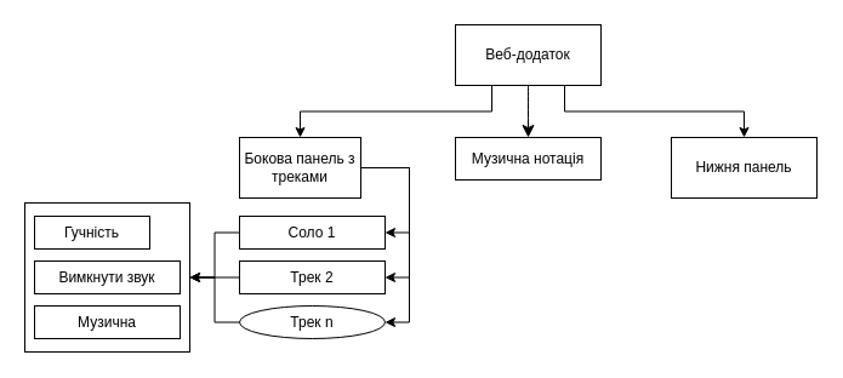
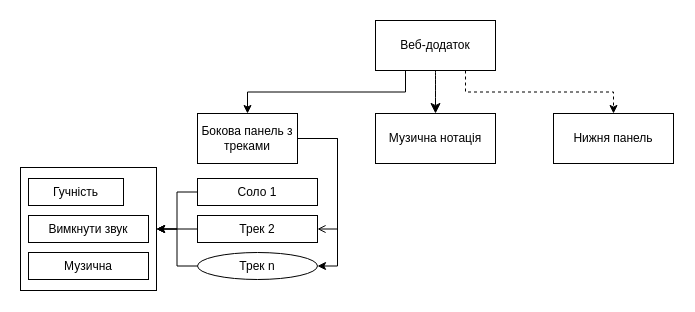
  <mxCell id="0" />
  <mxCell id="1" parent="0" />
  <mxCell id="2" value="" style="rounded=0;whiteSpace=wrap;html=1;" vertex="1" parent="1"><mxGeometry x="20" y="167" width="136" height="123" as="geometry" /></mxCell>
  <mxCell id="3" style="edgeStyle=none;curved=1;rounded=0;orthogonalLoop=1;jettySize=auto;html=1;entryX=0.5;entryY=0;entryDx=0;entryDy=0;fontSize=12;startSize=8;endSize=8;" parent="1" source="6" target="7" edge="1"><mxGeometry relative="1" as="geometry" /></mxCell>
  <mxCell id="4" style="edgeStyle=orthogonalEdgeStyle;rounded=0;orthogonalLoop=1;jettySize=auto;html=1;exitX=0.25;exitY=1;exitDx=0;exitDy=0;entryX=0.5;entryY=0;entryDx=0;entryDy=0;" edge="1" parent="1" source="6" target="11"><mxGeometry relative="1" as="geometry" /></mxCell>
- <mxCell id="5" style="edgeStyle=orthogonalEdgeStyle;rounded=0;orthogonalLoop=1;jettySize=auto;html=1;exitX=0.75;exitY=1;exitDx=0;exitDy=0;entryX=0.5;entryY=0;entryDx=0;entryDy=0;" edge="1" parent="1" source="6" target="12"><mxGeometry relative="1" as="geometry" /></mxCell>
+ <mxCell id="5" style="edgeStyle=orthogonalEdgeStyle;rounded=0;orthogonalLoop=1;jettySize=auto;html=1;exitX=0.75;exitY=1;exitDx=0;exitDy=0;entryX=0.5;entryY=0;entryDx=0;entryDy=0;dashed=1;" edge="1" parent="1" source="6" target="12"><mxGeometry relative="1" as="geometry" /></mxCell>
  <mxCell id="6" value="Веб-додаток" style="rounded=0;whiteSpace=wrap;html=1;" parent="1" vertex="1"><mxGeometry x="375" y="20" width="120" height="50" as="geometry" /></mxCell>
- <mxCell id="7" value="Музична нотація" style="rounded=0;whiteSpace=wrap;html=1;" parent="1" vertex="1"><mxGeometry x="375" y="113" width="120" height="35" as="geometry" /></mxCell>
- <mxCell id="8" style="edgeStyle=orthogonalEdgeStyle;rounded=0;orthogonalLoop=1;jettySize=auto;html=1;exitX=1;exitY=0.5;exitDx=0;exitDy=0;entryX=1;entryY=0.5;entryDx=0;entryDy=0;" edge="1" parent="1" source="11" target="14"><mxGeometry relative="1" as="geometry" /></mxCell>
- <mxCell id="9" style="edgeStyle=orthogonalEdgeStyle;rounded=0;orthogonalLoop=1;jettySize=auto;html=1;exitX=1;exitY=0.5;exitDx=0;exitDy=0;entryX=1;entryY=0.5;entryDx=0;entryDy=0;" edge="1" parent="1" source="11" target="16"><mxGeometry relative="1" as="geometry" /></mxCell>
+ <mxCell id="7" value="Музична нотація" style="rounded=0;whiteSpace=wrap;html=1;" parent="1" vertex="1"><mxGeometry x="375" y="113" width="120" height="50" as="geometry" /></mxCell>
+ <mxCell id="9" style="edgeStyle=orthogonalEdgeStyle;rounded=0;orthogonalLoop=1;jettySize=auto;html=1;exitX=1;exitY=0.5;exitDx=0;exitDy=0;entryX=1;entryY=0.5;entryDx=0;entryDy=0;endArrow=open;" edge="1" parent="1" source="11" target="16"><mxGeometry relative="1" as="geometry" /></mxCell>
  <mxCell id="10" style="edgeStyle=orthogonalEdgeStyle;rounded=0;orthogonalLoop=1;jettySize=auto;html=1;exitX=1;exitY=0.5;exitDx=0;exitDy=0;entryX=1;entryY=0.5;entryDx=0;entryDy=0;" edge="1" parent="1" source="11" target="18"><mxGeometry relative="1" as="geometry" /></mxCell>
  <mxCell id="11" value="Бокова панель з треками" style="rounded=0;whiteSpace=wrap;html=1;" parent="1" vertex="1"><mxGeometry x="197" y="113" width="100" height="50" as="geometry" /></mxCell>
  <mxCell id="12" value="&lt;div&gt;Нижня панель&lt;/div&gt;" style="rounded=0;whiteSpace=wrap;html=1;" parent="1" vertex="1"><mxGeometry x="553" y="113" width="120" height="50" as="geometry" /></mxCell>
  <mxCell id="13" style="edgeStyle=orthogonalEdgeStyle;rounded=0;orthogonalLoop=1;jettySize=auto;html=1;entryX=1;entryY=0.5;entryDx=0;entryDy=0;" edge="1" parent="1" source="14" target="2"><mxGeometry relative="1" as="geometry" /></mxCell>
  <mxCell id="14" value="Соло 1" style="rounded=0;whiteSpace=wrap;html=1;" parent="1" vertex="1"><mxGeometry x="197" y="178" width="120" height="27" as="geometry" /></mxCell>
  <mxCell id="15" style="edgeStyle=orthogonalEdgeStyle;rounded=0;orthogonalLoop=1;jettySize=auto;html=1;entryX=1;entryY=0.5;entryDx=0;entryDy=0;" edge="1" parent="1" source="16" target="2"><mxGeometry relative="1" as="geometry" /></mxCell>
  <mxCell id="16" value="Трек 2" style="rounded=0;whiteSpace=wrap;html=1;" vertex="1" parent="1"><mxGeometry x="197" y="215" width="120" height="27" as="geometry" /></mxCell>
  <mxCell id="17" style="edgeStyle=orthogonalEdgeStyle;rounded=0;orthogonalLoop=1;jettySize=auto;html=1;entryX=1;entryY=0.5;entryDx=0;entryDy=0;" edge="1" parent="1" source="18" target="2"><mxGeometry relative="1" as="geometry" /></mxCell>
  <mxCell id="18" value="Трек n" style="ellipse;whiteSpace=wrap;html=1;" vertex="1" parent="1"><mxGeometry x="197" y="252" width="120" height="27" as="geometry" /></mxCell>
  <mxCell id="19" value="Гучність" style="rounded=0;whiteSpace=wrap;html=1;" vertex="1" parent="1"><mxGeometry x="28" y="178" width="95" height="27" as="geometry" /></mxCell>
  <mxCell id="20" value="Вимкнути звук" style="rounded=0;whiteSpace=wrap;html=1;" vertex="1" parent="1"><mxGeometry x="28" y="215" width="120" height="27" as="geometry" /></mxCell>
  <mxCell id="21" value="Музична" style="rounded=0;whiteSpace=wrap;html=1;" vertex="1" parent="1"><mxGeometry x="28" y="252" width="120" height="27" as="geometry" /></mxCell>
